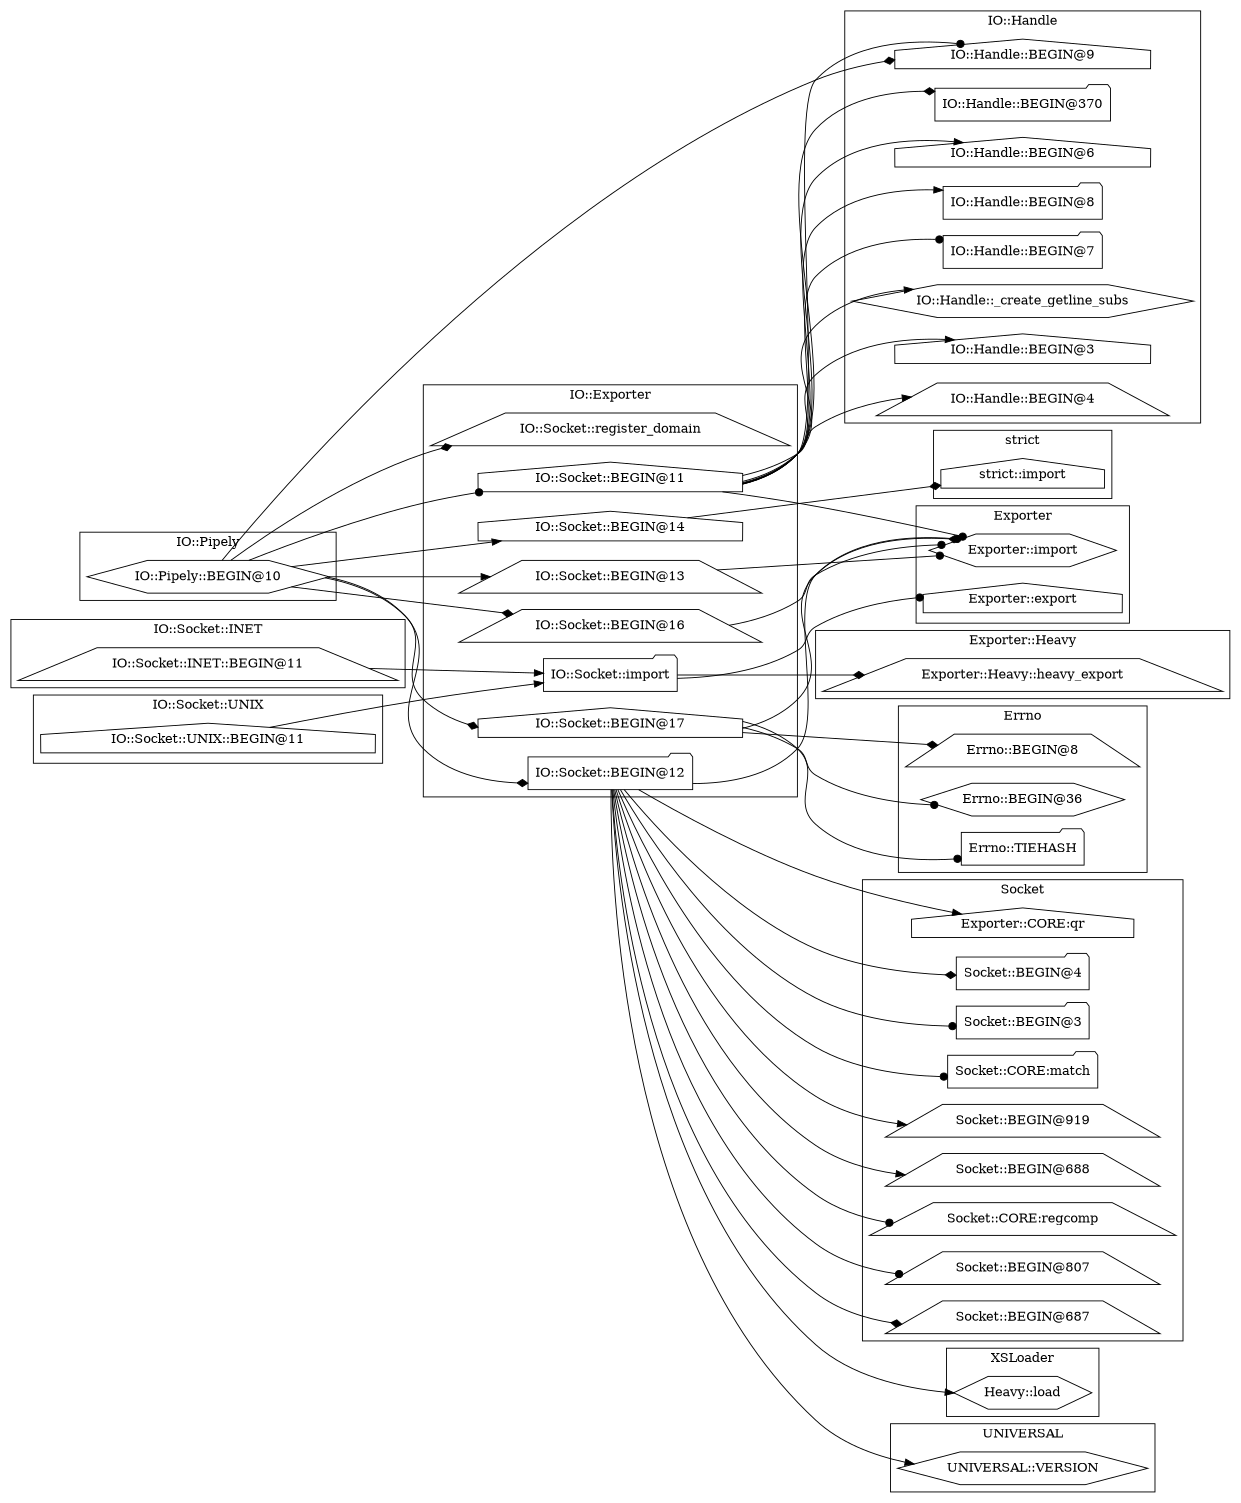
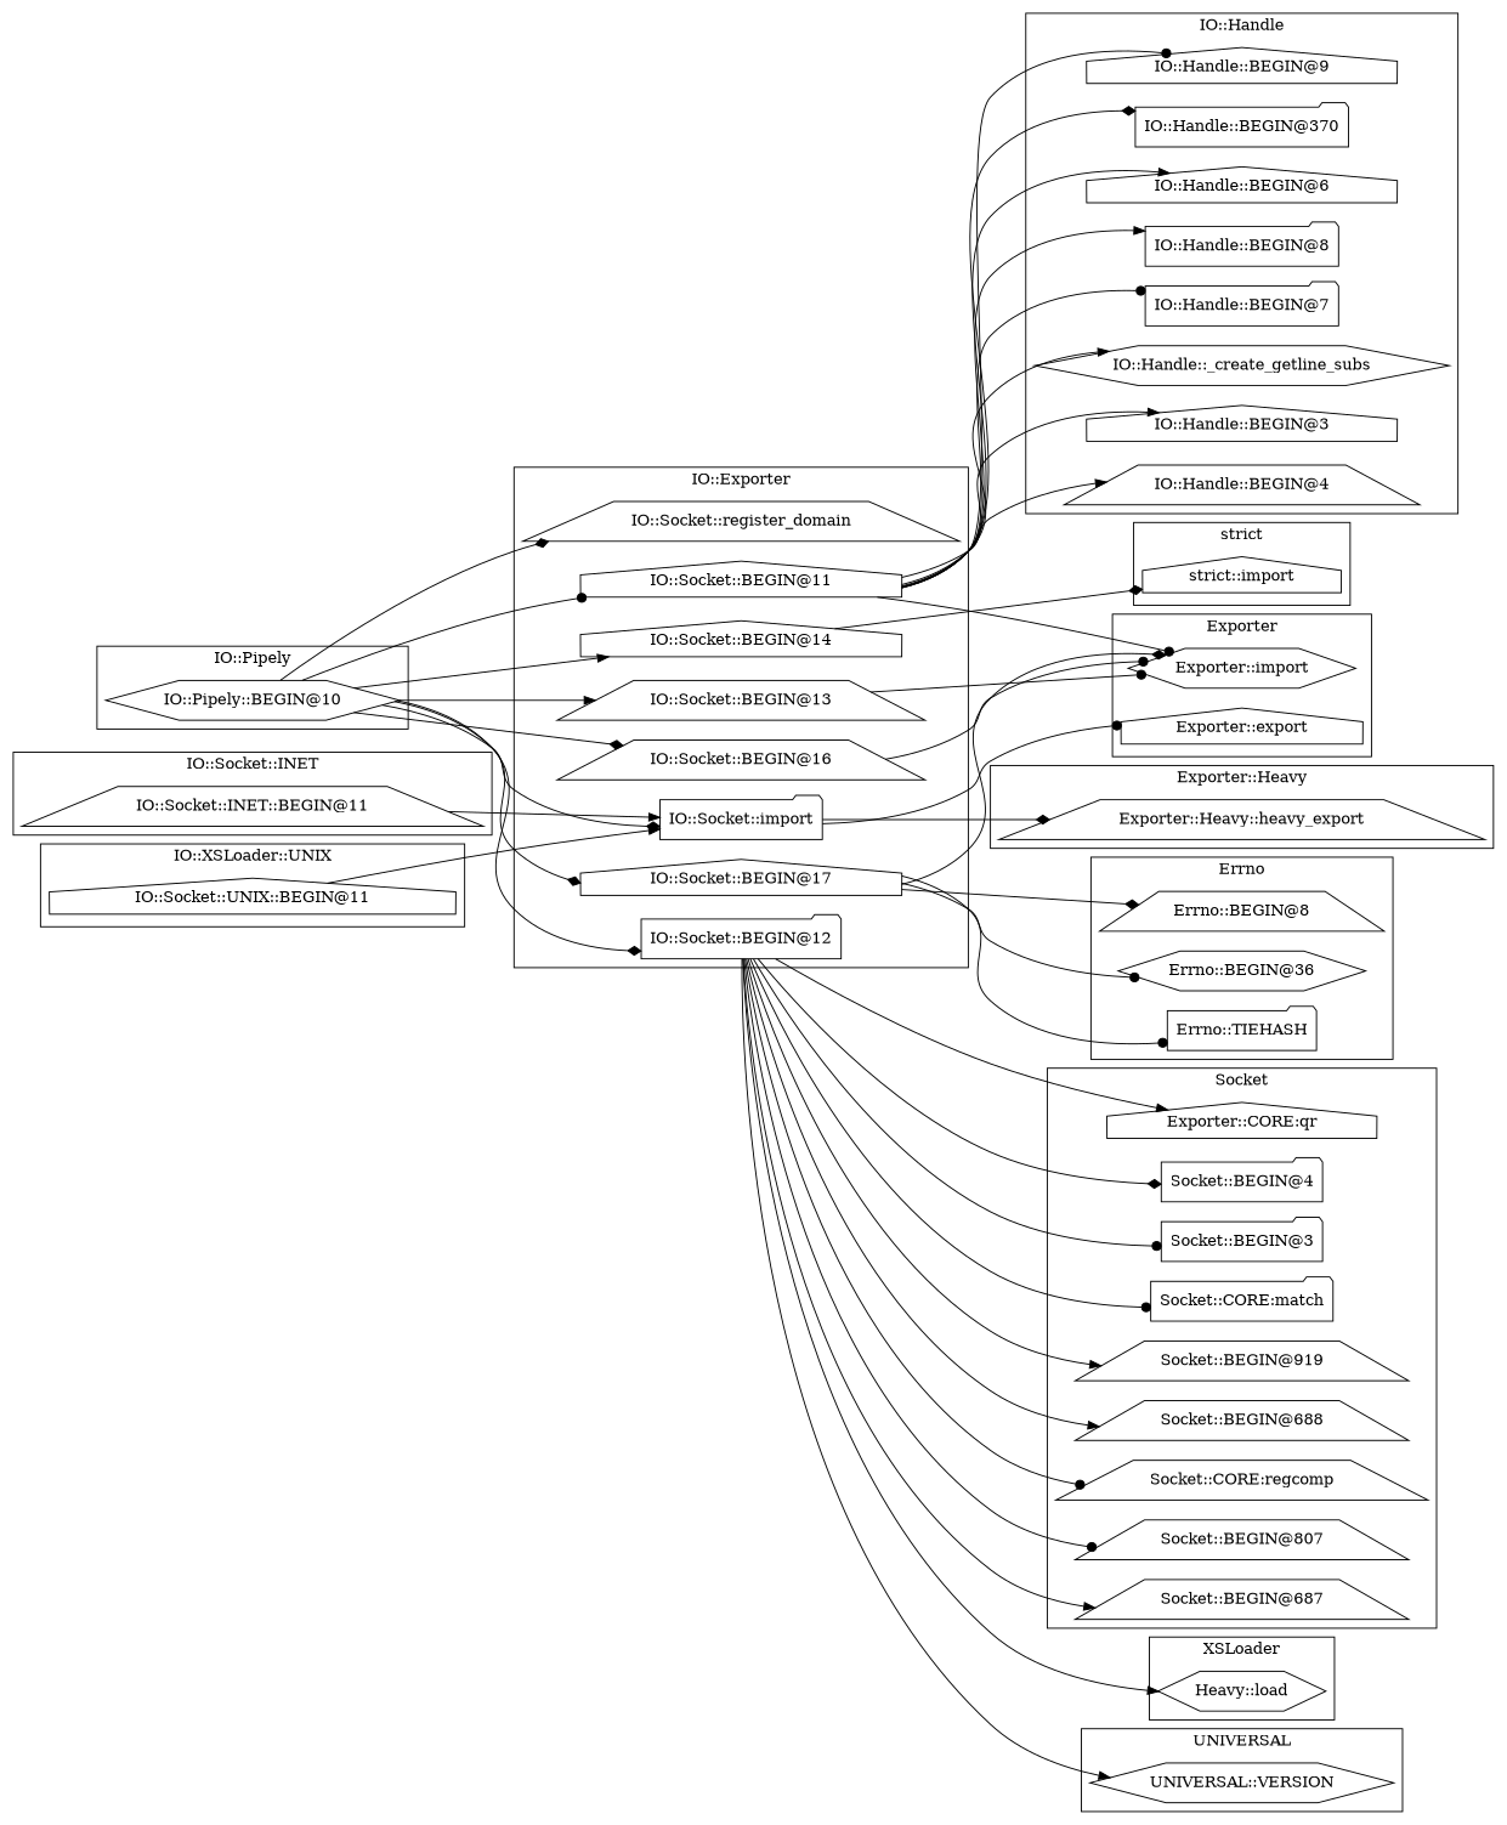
  digraph {
    fontname="DejaVu Serif"
    rankdir=LR
    node [fontname="DejaVu Serif" shape=trapezium]
    edge [arrowhead=normal fontname="DejaVu Serif"]
    "Socket::BEGIN@807"
    "Socket::BEGIN@687"
    n3 [label="Exporter::CORE:qr" shape=house]
    "Socket::BEGIN@4" [shape=folder]
    "Socket::BEGIN@3" [shape=folder]
    "Socket::CORE:match" [shape=folder]
    "Socket::BEGIN@919"
    "Socket::BEGIN@688"
    "Socket::CORE:regcomp"
    "IO::Pipely::BEGIN@10" [shape=hexagon]
    "IO::Socket::INET::BEGIN@11"
    "IO::Handle::BEGIN@7" [shape=folder]
    "IO::Handle::_create_getline_subs" [shape=hexagon]
    "IO::Handle::BEGIN@3" [shape=house]
    "IO::Handle::BEGIN@4"
    "IO::Handle::BEGIN@370" [shape=folder]
    "IO::Handle::BEGIN@9" [shape=house]
    "IO::Handle::BEGIN@8" [shape=folder]
    "IO::Handle::BEGIN@6" [shape=house]
    n20 [label="Errno::BEGIN@36" shape=hexagon]
    "Errno::TIEHASH" [shape=folder]
    "Errno::BEGIN@8"
    "IO::Socket::UNIX::BEGIN@11" [shape=house]
    n24 [label="Heavy::load" shape=hexagon]
    "Exporter::export" [shape=house]
    "Exporter::import" [shape=hexagon]
    "strict::import" [shape=house]
    "IO::Socket::BEGIN@14" [shape=house]
    "IO::Socket::register_domain"
    "IO::Socket::import" [shape=folder]
    "IO::Socket::BEGIN@13"
    "IO::Socket::BEGIN@16"
    "IO::Socket::BEGIN@11" [shape=house]
    "IO::Socket::BEGIN@17" [shape=house]
    "IO::Socket::BEGIN@12" [shape=folder]
    "UNIVERSAL::VERSION" [shape=hexagon]
    "Exporter::Heavy::heavy_export"
    subgraph cluster_1 {
      label=Socket
      "Socket::BEGIN@807"
      "Socket::BEGIN@687"
      n3
      "Socket::BEGIN@4"
      "Socket::BEGIN@3"
      "Socket::CORE:match"
      "Socket::BEGIN@919"
      "Socket::BEGIN@688"
      "Socket::CORE:regcomp"
    }
    subgraph cluster_2 {
      label="IO::Pipely"
      "IO::Pipely::BEGIN@10"
    }
    subgraph cluster_3 {
      label="IO::Socket::INET"
      "IO::Socket::INET::BEGIN@11"
    }
    subgraph cluster_4 {
      label="IO::Handle"
      "IO::Handle::BEGIN@7"
      "IO::Handle::_create_getline_subs"
      "IO::Handle::BEGIN@3"
      "IO::Handle::BEGIN@4"
      "IO::Handle::BEGIN@370"
      "IO::Handle::BEGIN@9"
      "IO::Handle::BEGIN@8"
      "IO::Handle::BEGIN@6"
    }
    subgraph cluster_5 {
      label=Errno
      n20
      "Errno::TIEHASH"
      "Errno::BEGIN@8"
    }
    subgraph cluster_6 {
-     label="IO::Socket::UNIX"
+     label="IO::XSLoader::UNIX"
      "IO::Socket::UNIX::BEGIN@11"
    }
    subgraph cluster_7 {
      label=XSLoader
      n24
    }
    subgraph cluster_8 {
      label=Exporter
      "Exporter::export"
      "Exporter::import"
    }
    subgraph cluster_9 {
      label="strict"
      "strict::import"
    }
    subgraph cluster_10 {
      label="IO::Exporter"
      "IO::Socket::BEGIN@14"
      "IO::Socket::register_domain"
      "IO::Socket::import"
      "IO::Socket::BEGIN@13"
      "IO::Socket::BEGIN@16"
      "IO::Socket::BEGIN@11"
      "IO::Socket::BEGIN@17"
      "IO::Socket::BEGIN@12"
    }
    subgraph cluster_11 {
      label=UNIVERSAL
      "UNIVERSAL::VERSION"
    }
    subgraph cluster_12 {
      label="Exporter::Heavy"
      "Exporter::Heavy::heavy_export"
    }
    "IO::Pipely::BEGIN@10" -> "IO::Socket::BEGIN@14"
    "IO::Pipely::BEGIN@10" -> "IO::Socket::register_domain" [arrowhead=diamond]
-   "IO::Pipely::BEGIN@10" -> "IO::Handle::BEGIN@9" [arrowhead=diamond]
+   "IO::Pipely::BEGIN@10" -> "IO::Socket::import" [arrowhead=diamond]
    "IO::Pipely::BEGIN@10" -> "IO::Socket::BEGIN@13"
    "IO::Pipely::BEGIN@10" -> "IO::Socket::BEGIN@16" [arrowhead=diamond]
    "IO::Pipely::BEGIN@10" -> "IO::Socket::BEGIN@11" [arrowhead=dot]
    "IO::Pipely::BEGIN@10" -> "IO::Socket::BEGIN@17" [arrowhead=diamond]
    "IO::Pipely::BEGIN@10" -> "IO::Socket::BEGIN@12" [arrowhead=diamond]
    "IO::Socket::INET::BEGIN@11" -> "IO::Socket::import"
    "IO::Socket::UNIX::BEGIN@11" -> "IO::Socket::import"
    "IO::Socket::BEGIN@14" -> "strict::import" [arrowhead=diamond]
    "IO::Socket::import" -> "Exporter::export" [arrowhead=dot]
    "IO::Socket::import" -> "Exporter::Heavy::heavy_export" [arrowhead=diamond]
    "IO::Socket::BEGIN@13" -> "Exporter::import" [arrowhead=dot]
    "IO::Socket::BEGIN@16" -> "Exporter::import" [arrowhead=dot]
    "IO::Socket::BEGIN@11" -> "IO::Handle::BEGIN@7" [arrowhead=dot]
    "IO::Socket::BEGIN@11" -> "IO::Handle::_create_getline_subs"
    "IO::Socket::BEGIN@11" -> "IO::Handle::BEGIN@3"
    "IO::Socket::BEGIN@11" -> "IO::Handle::BEGIN@4"
    "IO::Socket::BEGIN@11" -> "IO::Handle::BEGIN@370" [arrowhead=diamond]
    "IO::Socket::BEGIN@11" -> "IO::Handle::BEGIN@9" [arrowhead=dot]
    "IO::Socket::BEGIN@11" -> "IO::Handle::BEGIN@8"
    "IO::Socket::BEGIN@11" -> "IO::Handle::BEGIN@6"
    "IO::Socket::BEGIN@11" -> "Exporter::import" [arrowhead=dot]
    "IO::Socket::BEGIN@17" -> n20 [arrowhead=dot]
    "IO::Socket::BEGIN@17" -> "Errno::TIEHASH" [arrowhead=dot]
    "IO::Socket::BEGIN@17" -> "Errno::BEGIN@8" [arrowhead=diamond]
    "IO::Socket::BEGIN@17" -> "Exporter::import" [arrowhead=diamond]
    "IO::Socket::BEGIN@12" -> "Socket::BEGIN@807" [arrowhead=dot]
-   "IO::Socket::BEGIN@12" -> "Socket::BEGIN@687" [arrowhead=diamond]
+   "IO::Socket::BEGIN@12" -> "Socket::BEGIN@687"
    "IO::Socket::BEGIN@12" -> n3
    "IO::Socket::BEGIN@12" -> "Socket::BEGIN@4" [arrowhead=diamond]
    "IO::Socket::BEGIN@12" -> "Socket::BEGIN@3" [arrowhead=dot]
    "IO::Socket::BEGIN@12" -> "Socket::CORE:match" [arrowhead=dot]
    "IO::Socket::BEGIN@12" -> "Socket::BEGIN@919"
    "IO::Socket::BEGIN@12" -> "Socket::BEGIN@688"
    "IO::Socket::BEGIN@12" -> "Socket::CORE:regcomp" [arrowhead=dot]
    "IO::Socket::BEGIN@12" -> n24
-   "IO::Socket::BEGIN@12" -> "Exporter::import" [arrowhead=dot]
    "IO::Socket::BEGIN@12" -> "UNIVERSAL::VERSION"
  }
